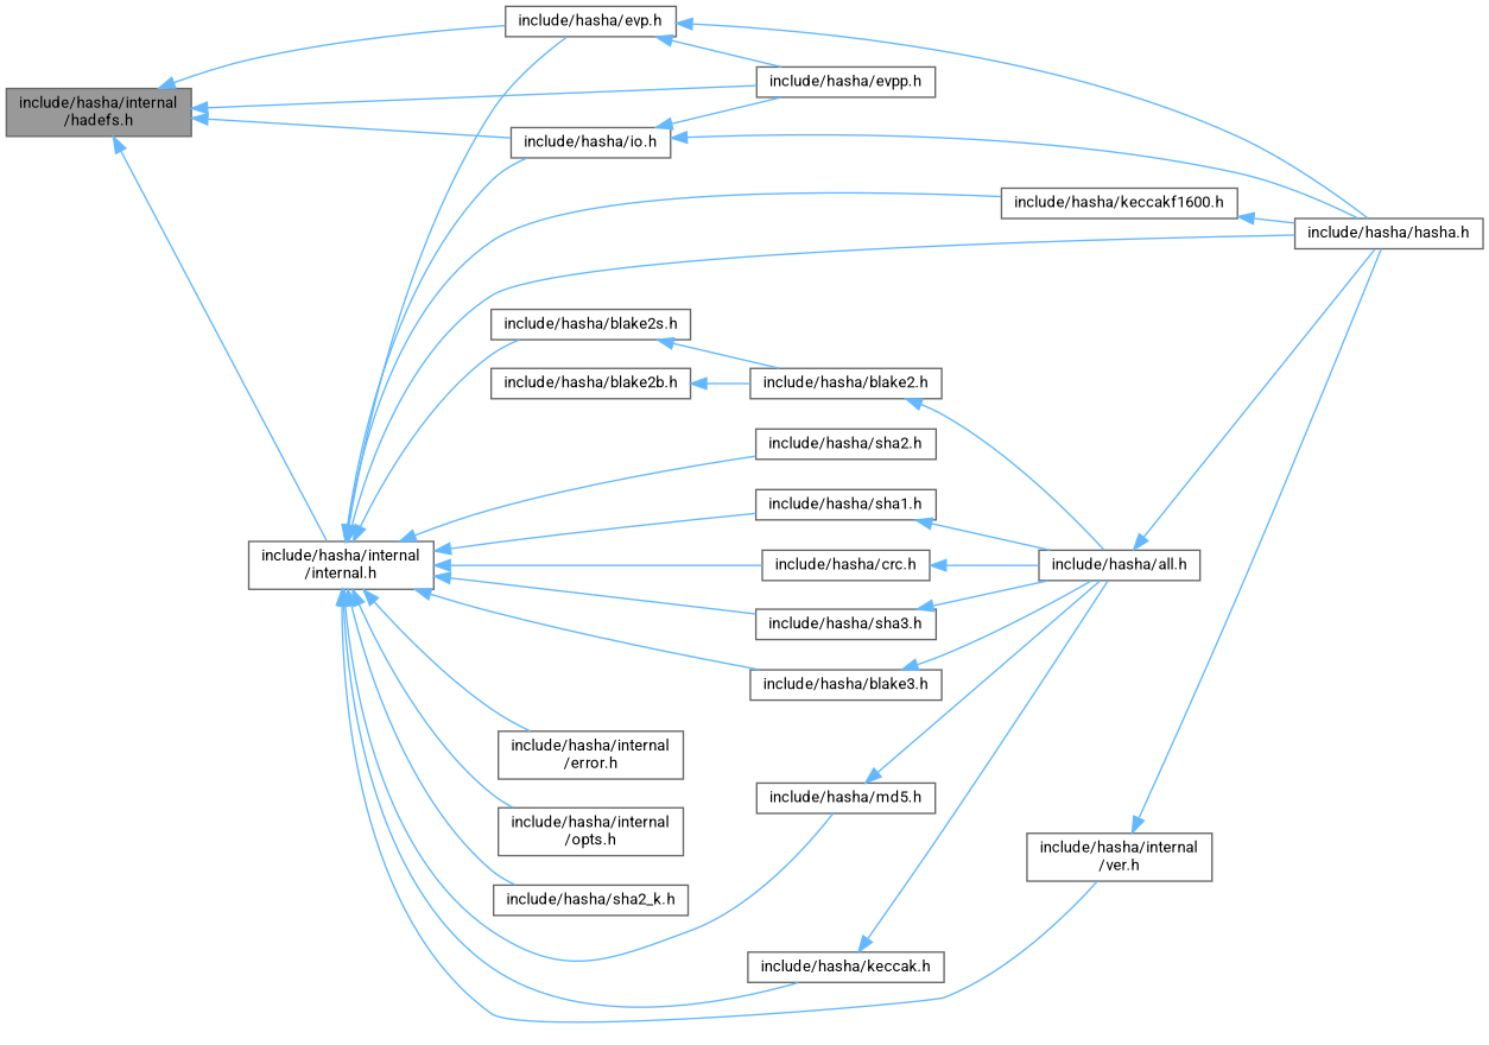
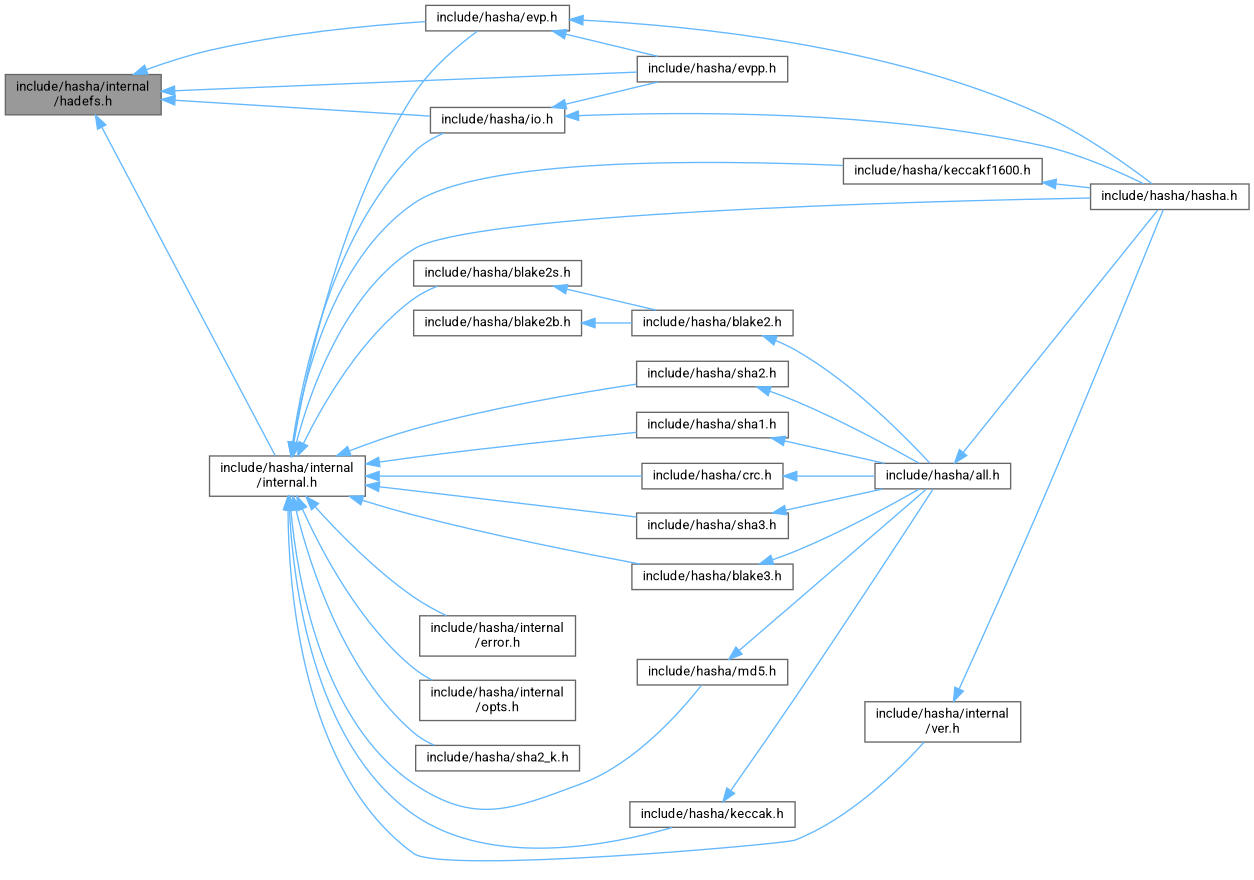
  digraph {
    fontname=Roboto
    rankdir=LR
    node [color=grey40 fillcolor=white fontname=Roboto fontsize=10 shape=box style=filled]
    edge [color=steelblue1 dir=back fontname=Roboto fontsize=10 labelfontname=Helvetica labelfontsize=10 style=solid]
    n1 [color=gray40 fillcolor=grey60 fontcolor=black height=0.2 label="include/hasha/internal\l/hadefs.h" width=0.4]
    n2 [height=0.2 label="include/hasha/evp.h" width=0.4]
    n3 [height=0.2 label="include/hasha/evpp.h" width=0.4]
    n4 [height=0.2 label="include/hasha/internal\l/internal.h" width=0.4]
    n5 [height=0.2 label="include/hasha/io.h" width=0.4]
    n6 [height=0.2 label="include/hasha/hasha.h" width=0.4]
    n7 [height=0.2 label="include/hasha/blake2s.h" width=0.4]
    n8 [height=0.2 label="include/hasha/blake3.h" width=0.4]
    n9 [height=0.2 label="include/hasha/crc.h" width=0.4]
    n10 [height=0.2 label="include/hasha/internal\l/error.h" width=0.4]
    n11 [height=0.2 label="include/hasha/internal\l/opts.h" width=0.4]
    n12 [height=0.2 label="include/hasha/internal\l/ver.h" width=0.4]
    n13 [height=0.2 label="include/hasha/keccak.h" width=0.4]
    n14 [height=0.2 label="include/hasha/keccakf1600.h" width=0.4]
    n15 [height=0.2 label="include/hasha/md5.h" width=0.4]
    n16 [height=0.2 label="include/hasha/sha1.h" width=0.4]
    n17 [height=0.2 label="include/hasha/sha2.h" width=0.4]
    n18 [height=0.2 label="include/hasha/sha2_k.h" width=0.4]
    n19 [height=0.2 label="include/hasha/sha3.h" width=0.4]
    n20 [height=0.2 label="include/hasha/blake2b.h" width=0.4]
    n21 [height=0.2 label="include/hasha/blake2.h" width=0.4]
    n22 [height=0.2 label="include/hasha/all.h" width=0.4]
    n1 -> n2
    n1 -> n3
    n1 -> n4
    n1 -> n5
    n2 -> n3
    n2 -> n6
    n4 -> n2
    n4 -> n5
    n4 -> n6
    n4 -> n7
    n4 -> n8
    n4 -> n9
    n4 -> n10
    n4 -> n11
    n4 -> n12
    n4 -> n13
    n4 -> n14
    n4 -> n15
    n4 -> n16
    n4 -> n17
    n4 -> n18
    n4 -> n19
    n5 -> n3
    n5 -> n6
    n7 -> n21
    n8 -> n22
    n9 -> n22
    n12 -> n6
    n13 -> n22
    n14 -> n6
    n15 -> n22
    n16 -> n22
+   n17 -> n22
    n19 -> n22
    n20 -> n21
    n21 -> n22
    n22 -> n6
  }
